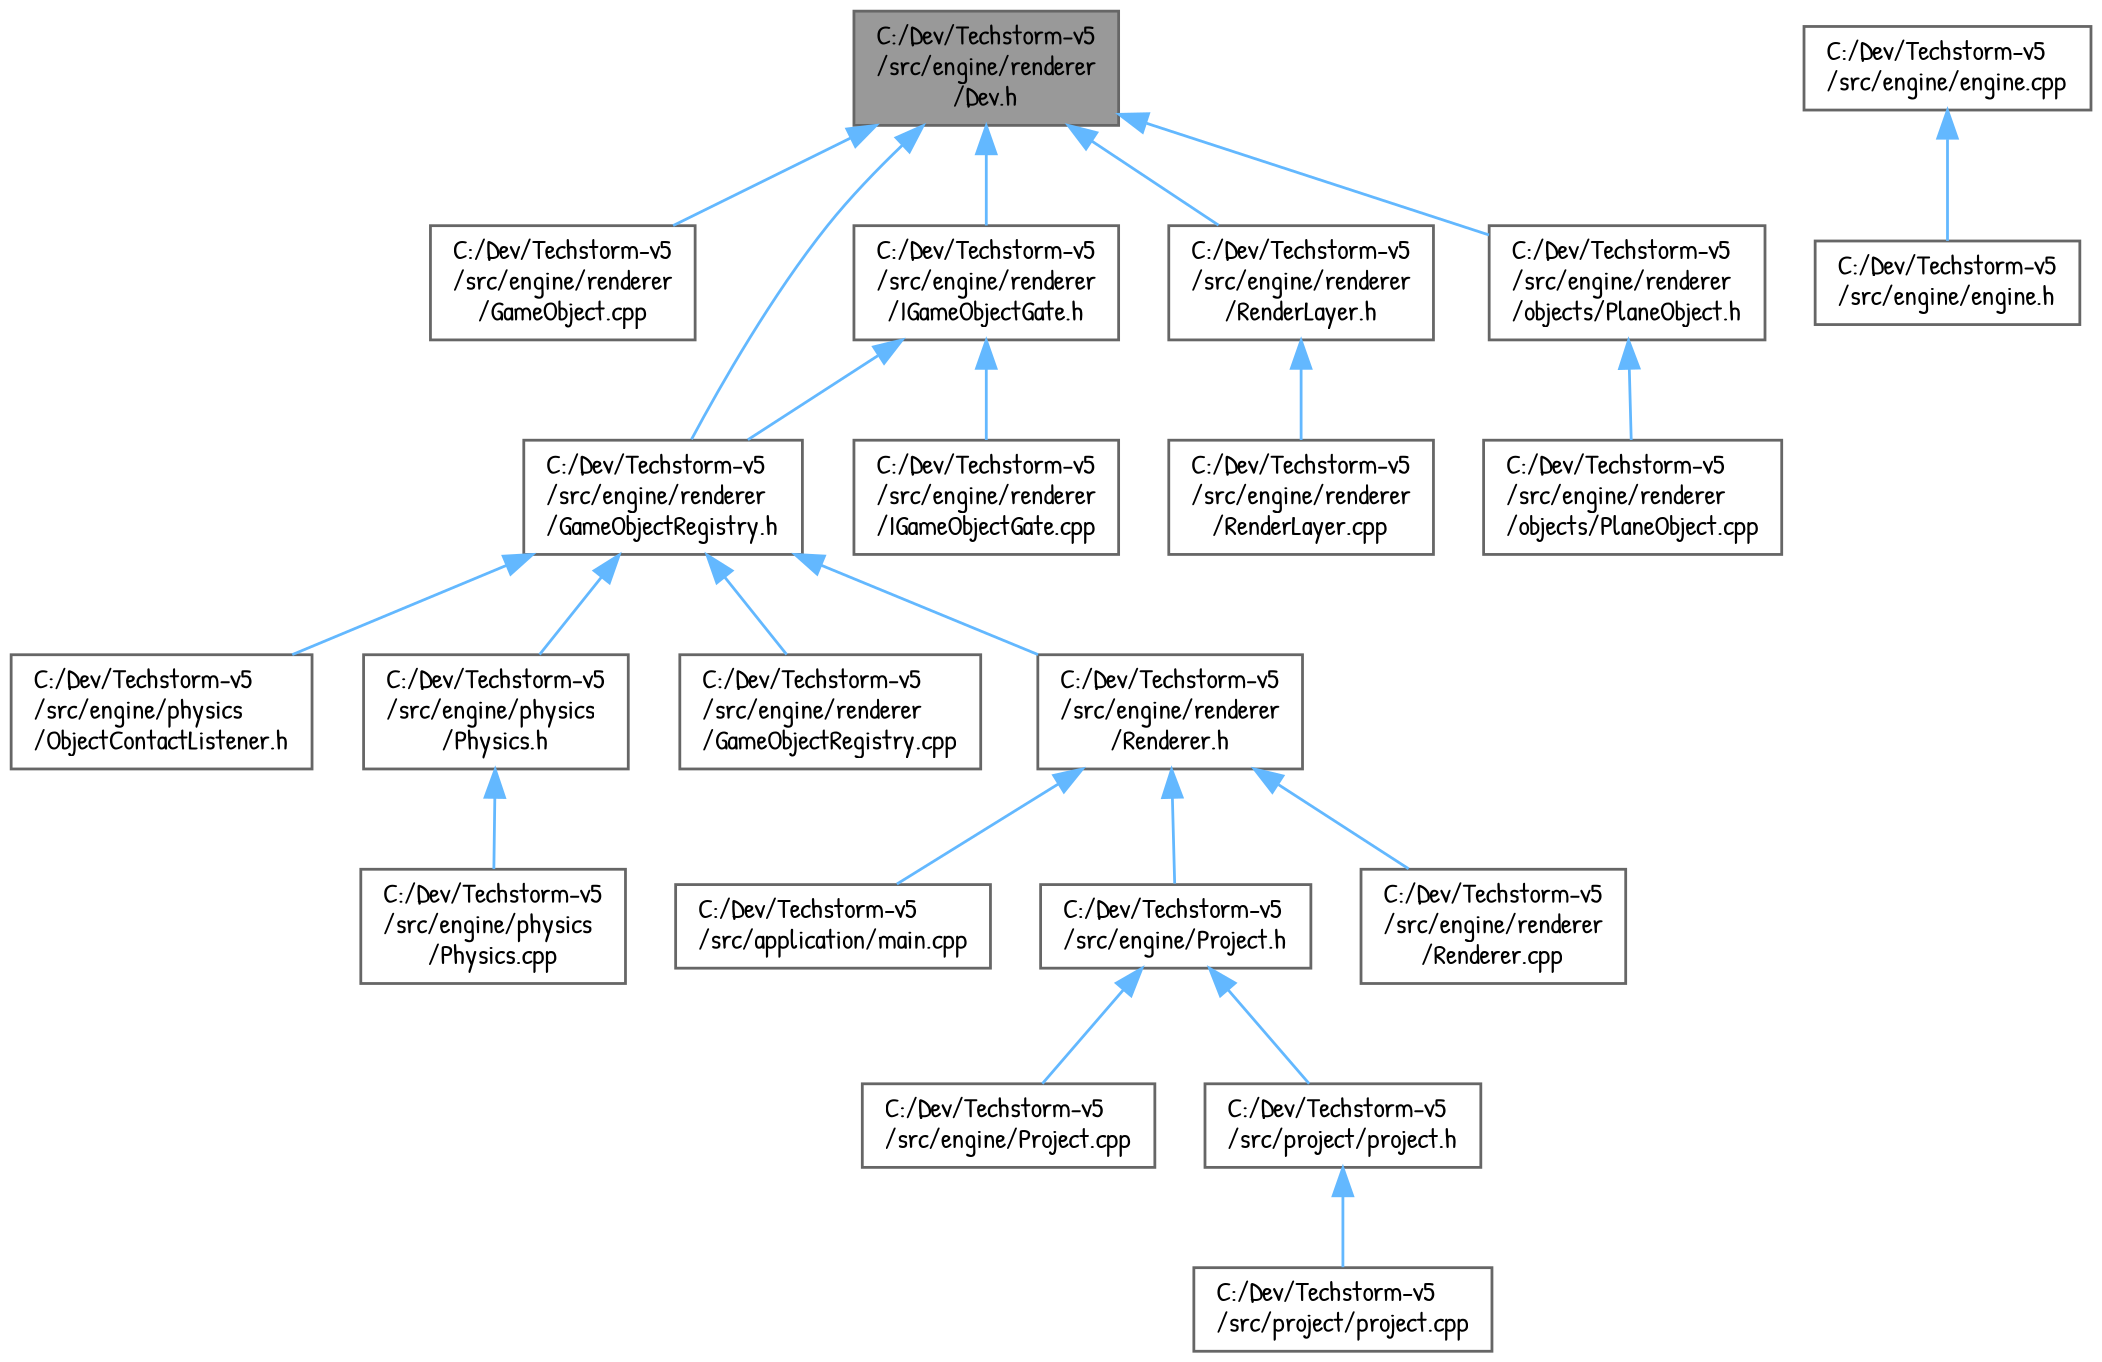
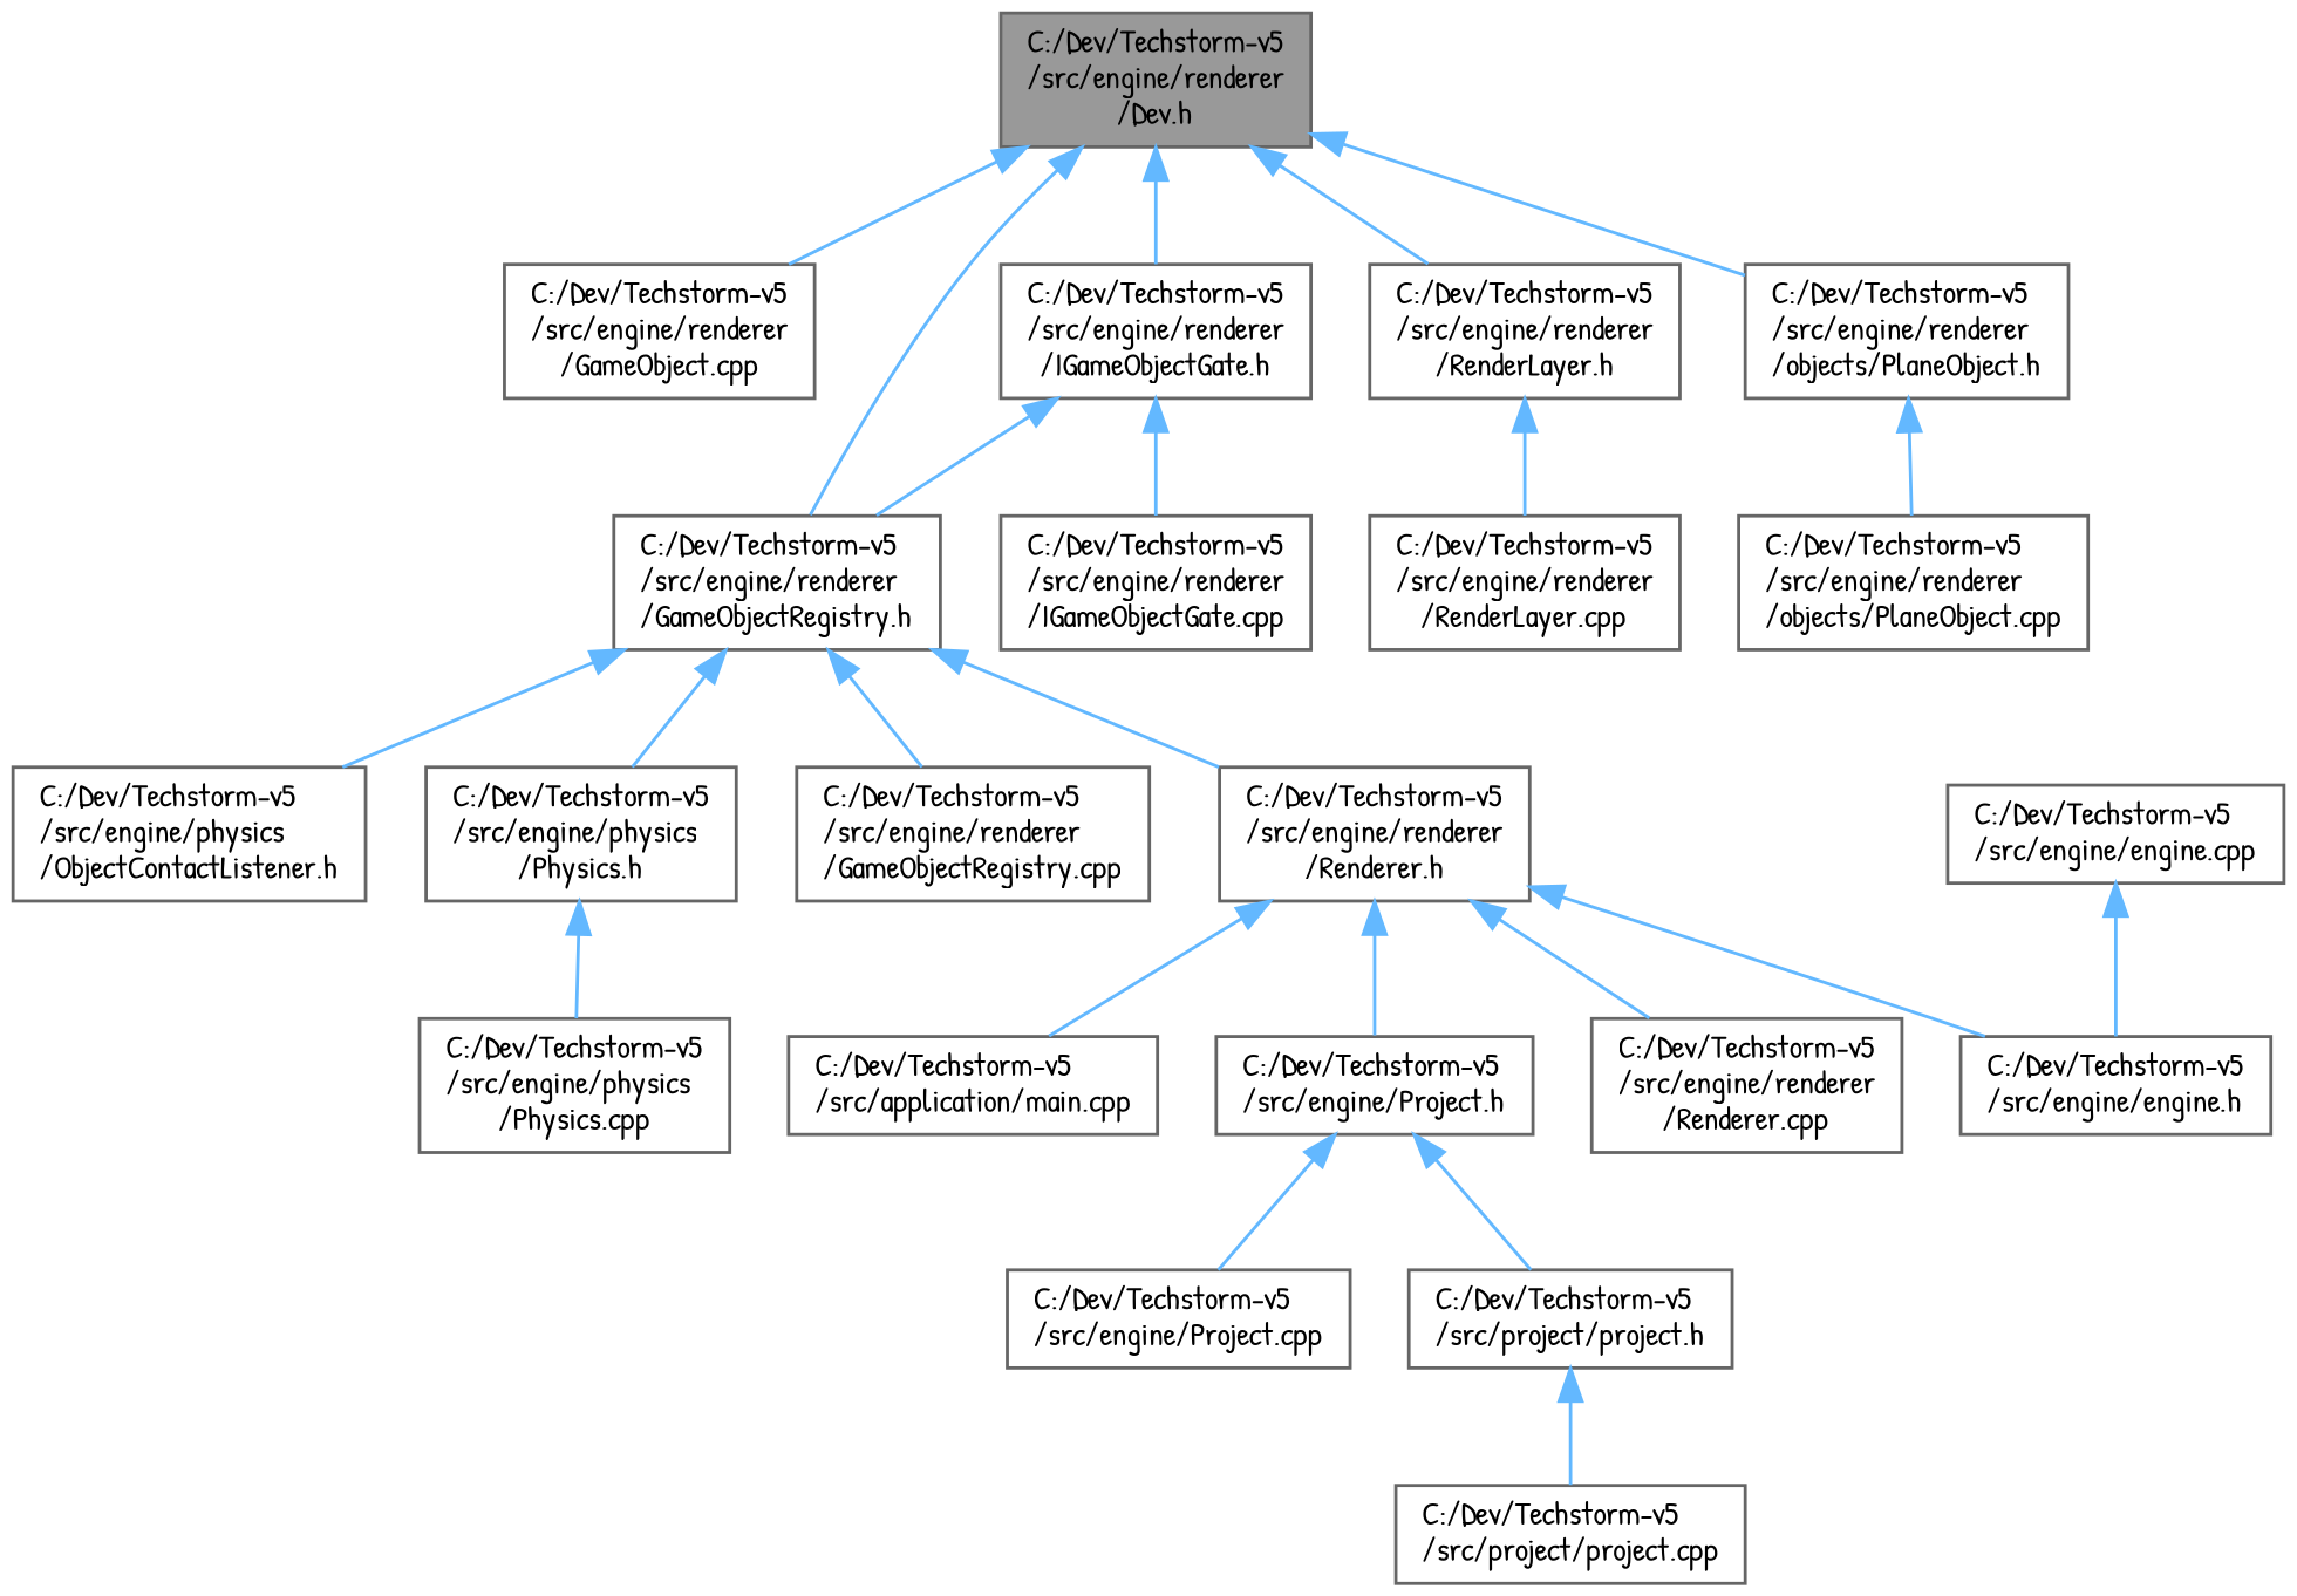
  digraph {
    fontname="Patrick Hand"
    node [color=grey40 fillcolor=white fontname="Patrick Hand" fontsize=10 shape=box style=filled]
    edge [color=steelblue1 dir=back fontname="Patrick Hand" fontsize=10 labelfontname=Helvetica labelfontsize=10 style=solid]
    n1 [color=gray40 fillcolor=grey60 fontcolor=black height=0.2 label="C:/Dev/Techstorm-v5\l/src/engine/renderer\l/Dev.h" width=0.4]
    n2 [height=0.2 label="C:/Dev/Techstorm-v5\l/src/engine/renderer\l/GameObject.cpp" width=0.4]
    n3 [height=0.2 label="C:/Dev/Techstorm-v5\l/src/engine/renderer\l/GameObjectRegistry.h" width=0.4]
    n4 [height=0.2 label="C:/Dev/Techstorm-v5\l/src/engine/renderer\l/IGameObjectGate.h" width=0.4]
    n5 [height=0.2 label="C:/Dev/Techstorm-v5\l/src/engine/renderer\l/RenderLayer.h" width=0.4]
    n6 [height=0.2 label="C:/Dev/Techstorm-v5\l/src/engine/renderer\l/objects/PlaneObject.h" width=0.4]
    n7 [height=0.2 label="C:/Dev/Techstorm-v5\l/src/engine/physics\l/ObjectContactListener.h" width=0.4]
    n8 [height=0.2 label="C:/Dev/Techstorm-v5\l/src/engine/physics\l/Physics.h" width=0.4]
    n9 [height=0.2 label="C:/Dev/Techstorm-v5\l/src/engine/renderer\l/GameObjectRegistry.cpp" width=0.4]
    n10 [height=0.2 label="C:/Dev/Techstorm-v5\l/src/engine/renderer\l/Renderer.h" width=0.4]
    n11 [height=0.2 label="C:/Dev/Techstorm-v5\l/src/engine/renderer\l/IGameObjectGate.cpp" width=0.4]
    n12 [height=0.2 label="C:/Dev/Techstorm-v5\l/src/engine/renderer\l/RenderLayer.cpp" width=0.4]
    n13 [height=0.2 label="C:/Dev/Techstorm-v5\l/src/engine/renderer\l/objects/PlaneObject.cpp" width=0.4]
    n14 [height=0.2 label="C:/Dev/Techstorm-v5\l/src/engine/physics\l/Physics.cpp" width=0.4]
    n15 [height=0.2 label="C:/Dev/Techstorm-v5\l/src/application/main.cpp" width=0.4]
    n16 [height=0.2 label="C:/Dev/Techstorm-v5\l/src/engine/Project.h" width=0.4]
    n17 [height=0.2 label="C:/Dev/Techstorm-v5\l/src/engine/engine.h" width=0.4]
    n18 [height=0.2 label="C:/Dev/Techstorm-v5\l/src/engine/renderer\l/Renderer.cpp" width=0.4]
    n19 [height=0.2 label="C:/Dev/Techstorm-v5\l/src/engine/Project.cpp" width=0.4]
    n20 [height=0.2 label="C:/Dev/Techstorm-v5\l/src/project/project.h" width=0.4]
    n21 [height=0.2 label="C:/Dev/Techstorm-v5\l/src/project/project.cpp" width=0.4]
    n22 [height=0.2 label="C:/Dev/Techstorm-v5\l/src/engine/engine.cpp" width=0.4]
    n1 -> n2
    n1 -> n3
    n1 -> n4
    n1 -> n5
    n1 -> n6
    n3 -> n7
    n3 -> n8
    n3 -> n9
    n3 -> n10
    n4 -> n3
    n4 -> n11
    n5 -> n12
    n6 -> n13
    n8 -> n14
    n10 -> n15
    n10 -> n16
+   n10 -> n17
    n10 -> n18
    n16 -> n19
    n16 -> n20
    n20 -> n21
    n22 -> n17
  }
